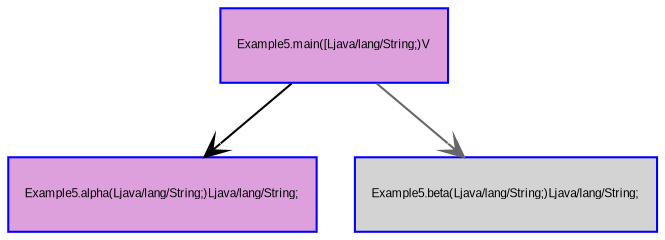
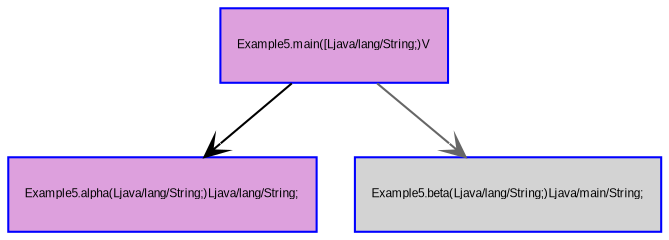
  digraph {
    concentrate=true
    fontsize=6
    node [color=blue fillcolor=plum fontcolor=black fontname=Arial fontsize=6 shape=box style=filled]
    edge [arrowhead=vee fontcolor=black fontname=Arial fontsize=6]
    n1 [label="Example5.main([Ljava/lang/String;)V"]
    n2 [label="Example5.alpha(Ljava/lang/String;)Ljava/lang/String;"]
-   n3 [fillcolor=lightgrey label="Example5.beta(Ljava/lang/String;)Ljava/lang/String;"]
+   n3 [fillcolor=lightgrey label="Example5.beta(Ljava/lang/String;)Ljava/main/String;"]
    n1 -> n2 [color=black]
    n1 -> n3 [color=gray40]
  }
